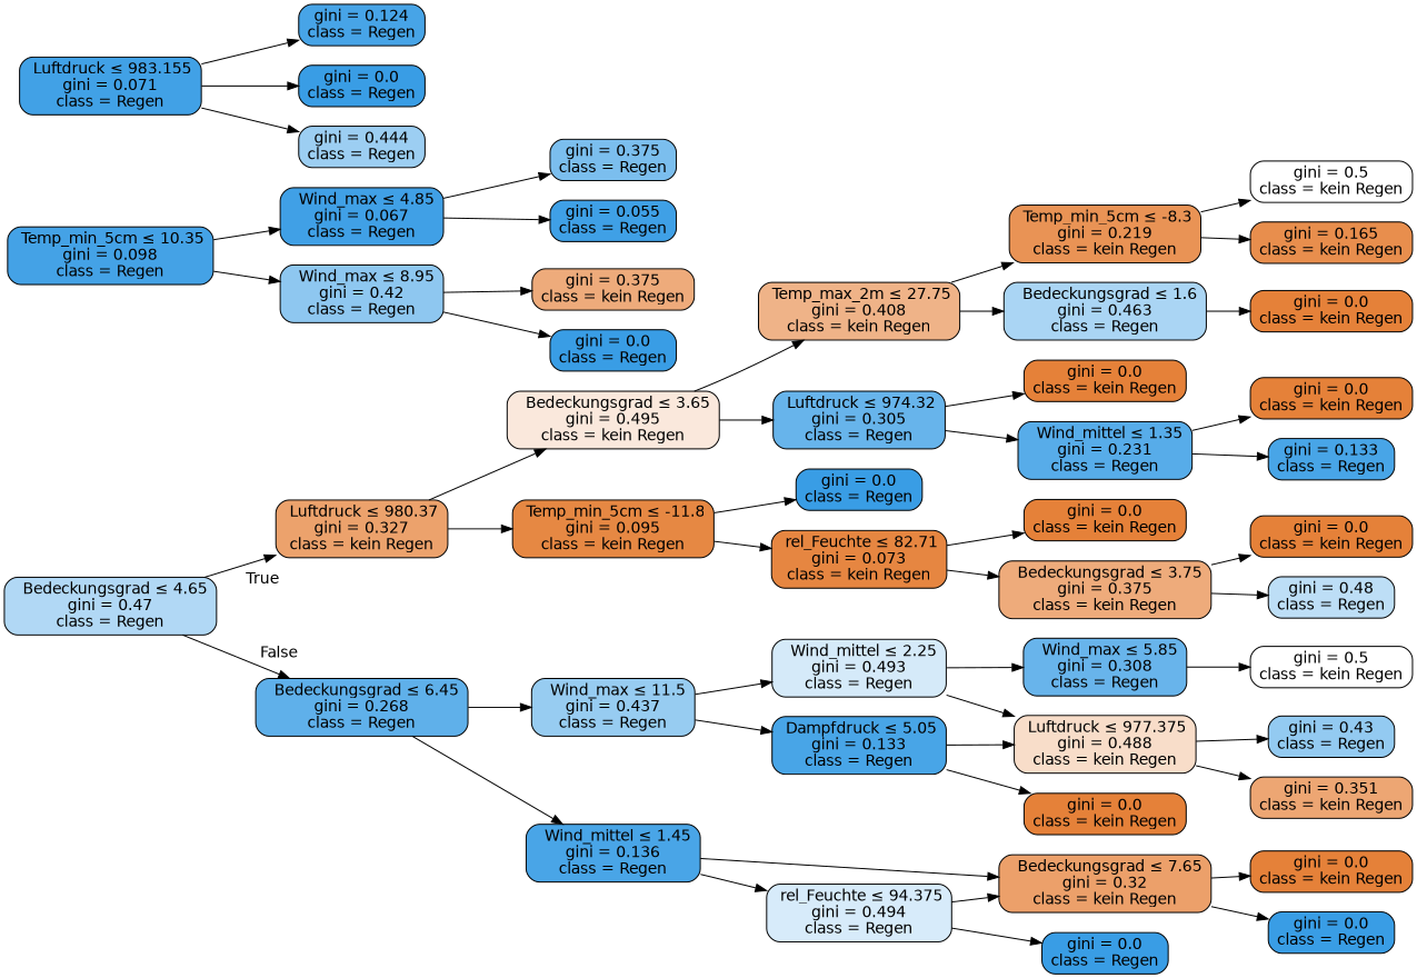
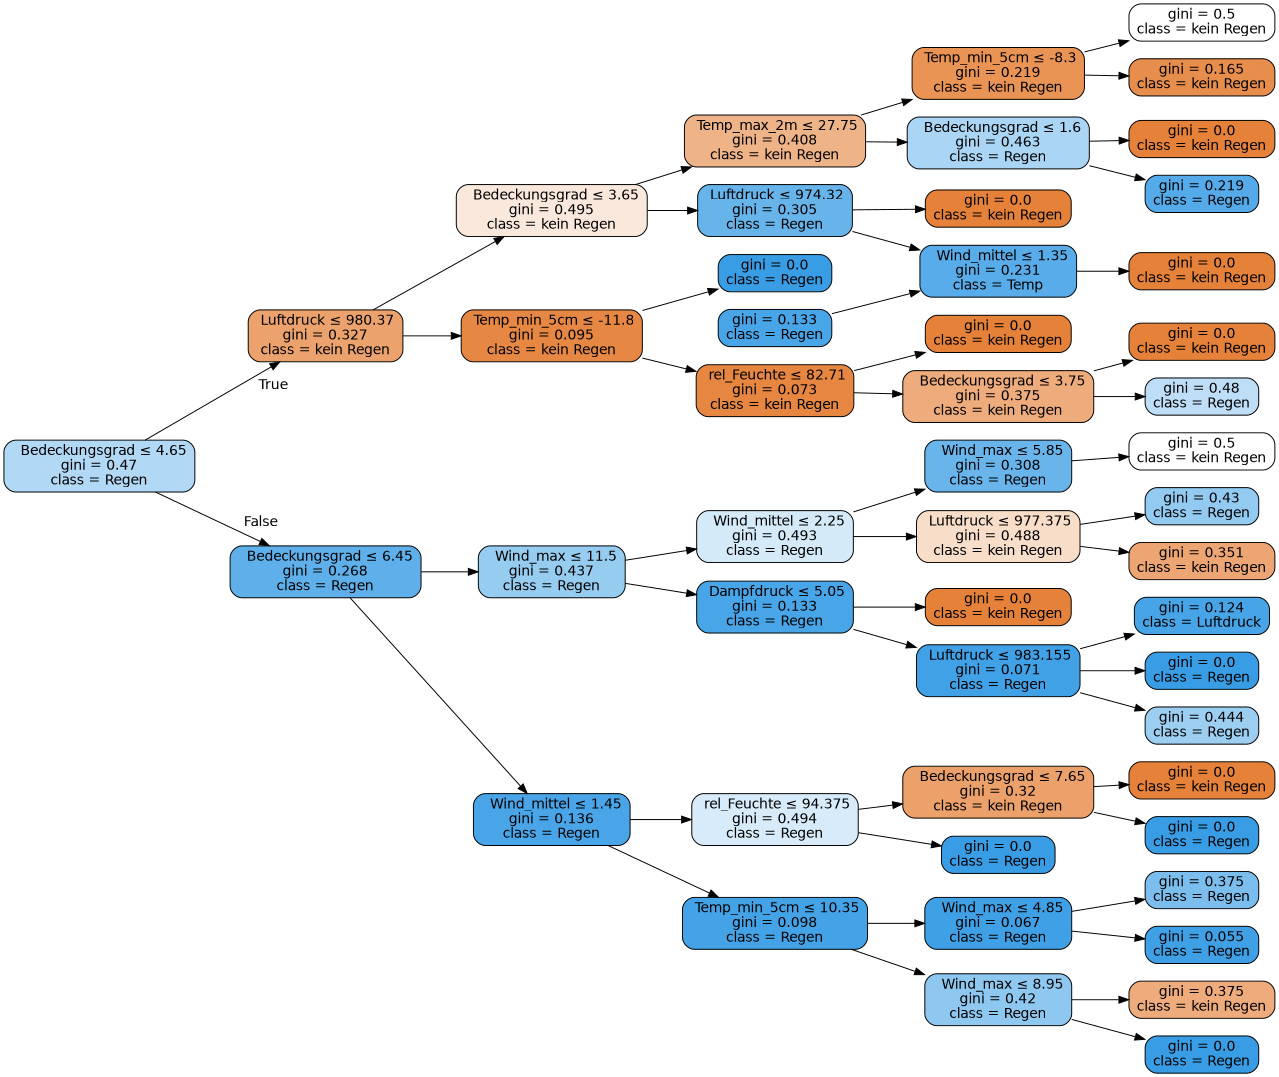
  digraph {
    rankdir=LR
    node [color=black fillcolor="#e58139" fontname=helvetica shape=box style="filled, rounded"]
    edge [fontname=helvetica]
    n1 [fillcolor="#b1d8f5" label=<  Bedeckungsgrad &le; 4.65<br/>gini = 0.47<br/>class = Regen>]
    n2 [fillcolor="#eca26c" label=< Luftdruck &le; 980.37<br/>gini = 0.327<br/>class = kein Regen>]
    n3 [fillcolor="#5fb0ea" label=<  Bedeckungsgrad &le; 6.45<br/>gini = 0.268<br/>class = Regen>]
    n4 [fillcolor="#fae8dc" label=<  Bedeckungsgrad &le; 3.65<br/>gini = 0.495<br/>class = kein Regen>]
    n5 [fillcolor="#e68843" label=< Temp_min_5cm &le; -11.8<br/>gini = 0.095<br/>class = kein Regen>]
    n6 [fillcolor="#97ccf1" label=<  Wind_max &le; 11.5<br/>gini = 0.437<br/>class = Regen>]
    n7 [fillcolor="#49a5e7" label=<  Wind_mittel &le; 1.45<br/>gini = 0.136<br/>class = Regen>]
    n8 [fillcolor="#efb388" label=< Temp_max_2m &le; 27.75<br/>gini = 0.408<br/>class = kein Regen>]
    n9 [fillcolor="#67b4eb" label=< Luftdruck &le; 974.32<br/>gini = 0.305<br/>class = Regen>]
    n10 [fillcolor="#399de5" label=<gini = 0.0<br/>class = Regen>]
    n11 [fillcolor="#e68641" label=< rel_Feuchte &le; 82.71<br/>gini = 0.073<br/>class = kein Regen>]
    n12 [fillcolor="#e99355" label=< Temp_min_5cm &le; -8.3<br/>gini = 0.219<br/>class = kein Regen>]
    n13 [fillcolor="#aad5f4" label=<  Bedeckungsgrad &le; 1.6<br/>gini = 0.463<br/>class = Regen>]
    n14 [label=<gini = 0.0<br/>class = kein Regen>]
-   n15 [fillcolor="#57ace9" label=<  Wind_mittel &le; 1.35<br/>gini = 0.231<br/>class = Regen>]
+   n15 [fillcolor="#57ace9" label=<  Wind_mittel &le; 1.35<br/>gini = 0.231<br/>class = Temp>]
    n16 [fillcolor="#ffffff" label=<gini = 0.5<br/>class = kein Regen>]
    n17 [fillcolor="#e88e4d" label=<gini = 0.165<br/>class = kein Regen>]
    n18 [label=<gini = 0.0<br/>class = kein Regen>]
+   n19 [fillcolor="#55abe9" label=<gini = 0.219<br/>class = Regen>]
    n20 [label=<gini = 0.0<br/>class = kein Regen>]
    n21 [fillcolor="#48a5e7" label=<gini = 0.133<br/>class = Regen>]
    n22 [label=<gini = 0.0<br/>class = kein Regen>]
    n23 [fillcolor="#eeab7b" label=<  Bedeckungsgrad &le; 3.75<br/>gini = 0.375<br/>class = kein Regen>]
    n24 [label=<gini = 0.0<br/>class = kein Regen>]
    n25 [fillcolor="#bddef6" label=<gini = 0.48<br/>class = Regen>]
    n26 [fillcolor="#d5eaf9" label=<  Wind_mittel &le; 2.25<br/>gini = 0.493<br/>class = Regen>]
    n27 [fillcolor="#48a5e7" label=< Dampfdruck &le; 5.05<br/>gini = 0.133<br/>class = Regen>]
    n28 [fillcolor="#d7ebfa" label=< rel_Feuchte &le; 94.375<br/>gini = 0.494<br/>class = Regen>]
    n29 [fillcolor="#44a2e6" label=< Temp_min_5cm &le; 10.35<br/>gini = 0.098<br/>class = Regen>]
    n30 [fillcolor="#68b4eb" label=<  Wind_max &le; 5.85<br/>gini = 0.308<br/>class = Regen>]
    n31 [fillcolor="#f8ddc9" label=< Luftdruck &le; 977.375<br/>gini = 0.488<br/>class = kein Regen>]
    n32 [label=<gini = 0.0<br/>class = kein Regen>]
    n33 [fillcolor="#41a1e6" label=< Luftdruck &le; 983.155<br/>gini = 0.071<br/>class = Regen>]
    n34 [fillcolor="#ffffff" label=<gini = 0.5<br/>class = kein Regen>]
    n35 [fillcolor="#93caf1" label=<gini = 0.43<br/>class = Regen>]
    n36 [fillcolor="#eda673" label=<gini = 0.351<br/>class = kein Regen>]
-   n37 [fillcolor="#47a4e7" label=<gini = 0.124<br/>class = Regen>]
+   n37 [fillcolor="#47a4e7" label=<gini = 0.124<br/>class = Luftdruck>]
    n38 [fillcolor="#399de5" label=<gini = 0.0<br/>class = Regen>]
    n39 [fillcolor="#9ccef2" label=<gini = 0.444<br/>class = Regen>]
    n40 [fillcolor="#eca06a" label=<  Bedeckungsgrad &le; 7.65<br/>gini = 0.32<br/>class = kein Regen>]
    n41 [fillcolor="#399de5" label=<gini = 0.0<br/>class = Regen>]
    n42 [fillcolor="#40a0e6" label=<  Wind_max &le; 4.85<br/>gini = 0.067<br/>class = Regen>]
    n43 [fillcolor="#8ec7f0" label=<  Wind_max &le; 8.95<br/>gini = 0.42<br/>class = Regen>]
    n44 [label=<gini = 0.0<br/>class = kein Regen>]
    n45 [fillcolor="#399de5" label=<gini = 0.0<br/>class = Regen>]
    n46 [fillcolor="#7bbeee" label=<gini = 0.375<br/>class = Regen>]
    n47 [fillcolor="#3fa0e6" label=<gini = 0.055<br/>class = Regen>]
    n48 [fillcolor="#eeab7b" label=<gini = 0.375<br/>class = kein Regen>]
    n49 [fillcolor="#399de5" label=<gini = 0.0<br/>class = Regen>]
    n1 -> n2 [headlabel=True labelangle=45 labeldistance=2.5]
    n1 -> n3 [headlabel=False labelangle=-45 labeldistance=2.5]
    n2 -> n4
    n2 -> n5
    n3 -> n6
    n3 -> n7
    n4 -> n8
    n4 -> n9
    n5 -> n10
    n5 -> n11
    n6 -> n26
    n6 -> n27
    n7 -> n28
-   n7 -> n40
+   n7 -> n29
    n8 -> n12
    n8 -> n13
    n9 -> n14
    n9 -> n15
    n11 -> n22
    n11 -> n23
    n12 -> n16
    n12 -> n17
    n13 -> n18
+   n13 -> n19
    n15 -> n20
-   n15 -> n21
+   n21 -> n15
    n23 -> n24
    n23 -> n25
    n26 -> n30
    n26 -> n31
    n27 -> n32
-   n27 -> n31
+   n27 -> n33
    n28 -> n40
    n28 -> n41
    n29 -> n42
    n29 -> n43
    n30 -> n34
    n31 -> n35
    n31 -> n36
    n33 -> n37
    n33 -> n38
    n33 -> n39
    n40 -> n44
    n40 -> n45
    n42 -> n46
    n42 -> n47
    n43 -> n48
    n43 -> n49
  }
